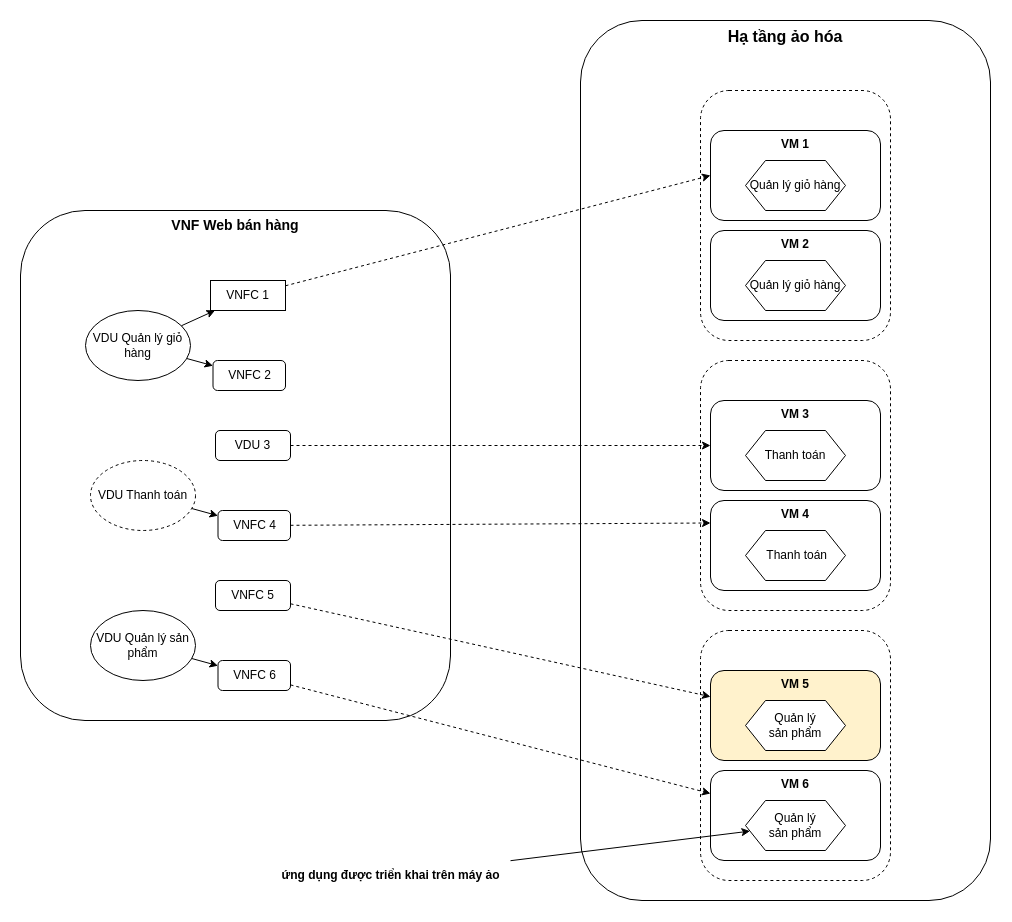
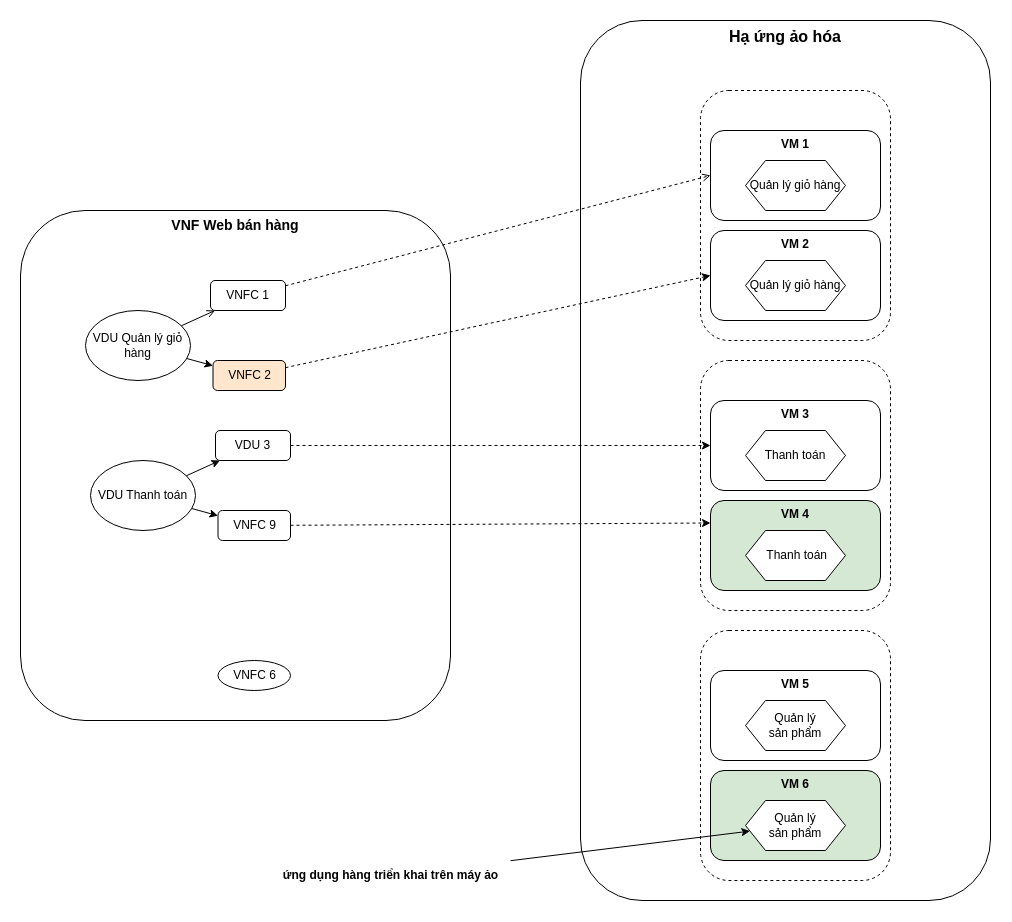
  <mxCell id="0" />
  <mxCell id="1" parent="0" />
  <mxCell id="2" value="VNF Web bán hàng" style="rounded=1;whiteSpace=wrap;html=1;verticalAlign=top;fontSize=14;fontStyle=1" vertex="1" parent="1"><mxGeometry x="20" y="210" width="430" height="510" as="geometry" /></mxCell>
- <mxCell id="3" value="Hạ tầng ảo hóa" style="rounded=1;whiteSpace=wrap;html=1;verticalAlign=top;fontSize=16;fontStyle=1" vertex="1" parent="1"><mxGeometry x="580" y="20" width="410" height="880" as="geometry" /></mxCell>
+ <mxCell id="3" value="Hạ ứng ảo hóa" style="rounded=1;whiteSpace=wrap;html=1;verticalAlign=top;fontSize=16;fontStyle=1" vertex="1" parent="1"><mxGeometry x="580" y="20" width="410" height="880" as="geometry" /></mxCell>
  <mxCell id="4" value="" style="rounded=1;whiteSpace=wrap;html=1;dashed=1;" vertex="1" parent="1"><mxGeometry x="700" y="630" width="190" height="250" as="geometry" /></mxCell>
  <mxCell id="5" value="" style="rounded=1;whiteSpace=wrap;html=1;dashed=1;" vertex="1" parent="1"><mxGeometry x="700" y="360" width="190" height="250" as="geometry" /></mxCell>
- <mxCell id="6" value="VM 4" style="rounded=1;whiteSpace=wrap;html=1;verticalAlign=top;fontStyle=1" vertex="1" parent="1"><mxGeometry x="710" y="500" width="170" height="90" as="geometry" /></mxCell>
+ <mxCell id="6" value="VM 4" style="rounded=1;whiteSpace=wrap;html=1;verticalAlign=top;fontStyle=1;fillColor=#d5e8d4;" vertex="1" parent="1"><mxGeometry x="710" y="500" width="170" height="90" as="geometry" /></mxCell>
  <mxCell id="7" value="&amp;nbsp;Thanh toán" style="shape=hexagon;perimeter=hexagonPerimeter2;whiteSpace=wrap;html=1;fixedSize=1;" vertex="1" parent="1"><mxGeometry x="745" y="530" width="100" height="50" as="geometry" /></mxCell>
  <mxCell id="8" value="VM 3" style="rounded=1;whiteSpace=wrap;html=1;verticalAlign=top;fontStyle=1" vertex="1" parent="1"><mxGeometry x="710" y="400" width="170" height="90" as="geometry" /></mxCell>
  <mxCell id="9" value="Thanh toán" style="shape=hexagon;perimeter=hexagonPerimeter2;whiteSpace=wrap;html=1;fixedSize=1;" vertex="1" parent="1"><mxGeometry x="745" y="430" width="100" height="50" as="geometry" /></mxCell>
- <mxCell id="10" value="VM 5" style="rounded=1;whiteSpace=wrap;html=1;verticalAlign=top;fontStyle=1;fillColor=#fff2cc;" vertex="1" parent="1"><mxGeometry x="710" y="670" width="170" height="90" as="geometry" /></mxCell>
+ <mxCell id="10" value="VM 5" style="rounded=1;whiteSpace=wrap;html=1;verticalAlign=top;fontStyle=1" vertex="1" parent="1"><mxGeometry x="710" y="670" width="170" height="90" as="geometry" /></mxCell>
  <mxCell id="11" value="Quản lý &lt;br&gt;sản phẩm" style="shape=hexagon;perimeter=hexagonPerimeter2;whiteSpace=wrap;html=1;fixedSize=1;" vertex="1" parent="1"><mxGeometry x="745" y="700" width="100" height="50" as="geometry" /></mxCell>
- <mxCell id="12" value="VM 6" style="rounded=1;whiteSpace=wrap;html=1;verticalAlign=top;fontStyle=1" vertex="1" parent="1"><mxGeometry x="710" y="770" width="170" height="90" as="geometry" /></mxCell>
+ <mxCell id="12" value="VM 6" style="rounded=1;whiteSpace=wrap;html=1;verticalAlign=top;fontStyle=1;fillColor=#d5e8d4;" vertex="1" parent="1"><mxGeometry x="710" y="770" width="170" height="90" as="geometry" /></mxCell>
  <mxCell id="13" value="Quản lý &lt;br&gt;sản phẩm" style="shape=hexagon;perimeter=hexagonPerimeter2;whiteSpace=wrap;html=1;fixedSize=1;" vertex="1" parent="1"><mxGeometry x="745" y="800" width="100" height="50" as="geometry" /></mxCell>
  <mxCell id="14" value="VDU Quản lý giỏ hàng" style="ellipse;whiteSpace=wrap;html=1;" vertex="1" parent="1"><mxGeometry x="85" y="310" width="105" height="70" as="geometry" /></mxCell>
- <mxCell id="15" value="" style="endArrow=classic;html=1;rounded=0;" edge="1" parent="1" source="14" target="18"><mxGeometry width="50" height="50" relative="1" as="geometry"><mxPoint x="494.5" y="630" as="sourcePoint" /><mxPoint x="194.5" y="530" as="targetPoint" /></mxGeometry></mxCell>
+ <mxCell id="15" value="" style="endArrow=open;html=1;rounded=0;" edge="1" parent="1" source="14" target="18"><mxGeometry width="50" height="50" relative="1" as="geometry"><mxPoint x="494.5" y="630" as="sourcePoint" /><mxPoint x="194.5" y="530" as="targetPoint" /></mxGeometry></mxCell>
  <mxCell id="16" value="" style="endArrow=classic;html=1;rounded=0;" edge="1" parent="1" source="17" target="13"><mxGeometry width="50" height="50" relative="1" as="geometry"><mxPoint x="1120" y="832" as="sourcePoint" /><mxPoint x="970" y="807.263" as="targetPoint" /></mxGeometry></mxCell>
- <mxCell id="17" value="ứng dụng được triển khai trên máy ảo" style="text;html=1;align=center;verticalAlign=middle;resizable=0;points=[];autosize=1;strokeColor=none;fillColor=none;fontStyle=1" vertex="1" parent="1"><mxGeometry x="270" y="860" width="240" height="30" as="geometry" /></mxCell>
- <mxCell id="18" value="VNFC 1" style="whiteSpace=wrap;html=1;rounded=0;" vertex="1" parent="1"><mxGeometry x="210" y="280" width="75" height="30" as="geometry" /></mxCell>
- <mxCell id="19" value="VNFC 2" style="rounded=1;whiteSpace=wrap;html=1;" vertex="1" parent="1"><mxGeometry x="212.5" y="360" width="72.5" height="30" as="geometry" /></mxCell>
+ <mxCell id="17" value="ứng dụng hàng triển khai trên máy ảo" style="text;html=1;align=center;verticalAlign=middle;resizable=0;points=[];autosize=1;strokeColor=none;fillColor=none;fontStyle=1" vertex="1" parent="1"><mxGeometry x="270" y="860" width="240" height="30" as="geometry" /></mxCell>
+ <mxCell id="18" value="VNFC 1" style="rounded=1;whiteSpace=wrap;html=1;" vertex="1" parent="1"><mxGeometry x="210" y="280" width="75" height="30" as="geometry" /></mxCell>
+ <mxCell id="19" value="VNFC 2" style="rounded=1;whiteSpace=wrap;html=1;fillColor=#ffe6cc;" vertex="1" parent="1"><mxGeometry x="212.5" y="360" width="72.5" height="30" as="geometry" /></mxCell>
  <mxCell id="20" value="" style="endArrow=classic;html=1;rounded=0;" edge="1" parent="1" source="14" target="19"><mxGeometry width="50" height="50" relative="1" as="geometry"><mxPoint x="216" y="347" as="sourcePoint" /><mxPoint x="236" y="380" as="targetPoint" /></mxGeometry></mxCell>
  <mxCell id="21" value="" style="rounded=1;whiteSpace=wrap;html=1;dashed=1;" vertex="1" parent="1"><mxGeometry x="700" y="90" width="190" height="250" as="geometry" /></mxCell>
  <mxCell id="22" value="VM 1" style="rounded=1;whiteSpace=wrap;html=1;verticalAlign=top;fontStyle=1" vertex="1" parent="1"><mxGeometry x="710" y="130" width="170" height="90" as="geometry" /></mxCell>
  <mxCell id="23" value="Quản lý giỏ hàng" style="shape=hexagon;perimeter=hexagonPerimeter2;whiteSpace=wrap;html=1;fixedSize=1;" vertex="1" parent="1"><mxGeometry x="745" y="160" width="100" height="50" as="geometry" /></mxCell>
  <mxCell id="24" value="VM 2" style="rounded=1;whiteSpace=wrap;html=1;verticalAlign=top;fontStyle=1" vertex="1" parent="1"><mxGeometry x="710" y="230" width="170" height="90" as="geometry" /></mxCell>
  <mxCell id="25" value="Quản lý giỏ hàng" style="shape=hexagon;perimeter=hexagonPerimeter2;whiteSpace=wrap;html=1;fixedSize=1;" vertex="1" parent="1"><mxGeometry x="745" y="260" width="100" height="50" as="geometry" /></mxCell>
- <mxCell id="26" value="VDU Thanh toán" style="ellipse;whiteSpace=wrap;html=1;dashed=1;" vertex="1" parent="1"><mxGeometry x="90" y="460" width="105" height="70" as="geometry" /></mxCell>
+ <mxCell id="26" value="VDU Thanh toán" style="ellipse;whiteSpace=wrap;html=1;" vertex="1" parent="1"><mxGeometry x="90" y="460" width="105" height="70" as="geometry" /></mxCell>
+ <mxCell id="27" value="" style="endArrow=classic;html=1;rounded=0;" edge="1" parent="1" source="26" target="28"><mxGeometry width="50" height="50" relative="1" as="geometry"><mxPoint x="499.5" y="780" as="sourcePoint" /><mxPoint x="199.5" y="680" as="targetPoint" /></mxGeometry></mxCell>
  <mxCell id="28" value="VDU 3" style="rounded=1;whiteSpace=wrap;html=1;" vertex="1" parent="1"><mxGeometry x="215" y="430" width="75" height="30" as="geometry" /></mxCell>
- <mxCell id="29" value="VNFC 4" style="rounded=1;whiteSpace=wrap;html=1;" vertex="1" parent="1"><mxGeometry x="217.5" y="510" width="72.5" height="30" as="geometry" /></mxCell>
+ <mxCell id="29" value="VNFC 9" style="rounded=1;whiteSpace=wrap;html=1;" vertex="1" parent="1"><mxGeometry x="217.5" y="510" width="72.5" height="30" as="geometry" /></mxCell>
  <mxCell id="30" value="" style="endArrow=classic;html=1;rounded=0;" edge="1" parent="1" source="26" target="29"><mxGeometry width="50" height="50" relative="1" as="geometry"><mxPoint x="221" y="497" as="sourcePoint" /><mxPoint x="241" y="530" as="targetPoint" /></mxGeometry></mxCell>
- <mxCell id="31" value="VDU Quản lý sản phẩm" style="ellipse;whiteSpace=wrap;html=1;" vertex="1" parent="1"><mxGeometry x="90" y="610" width="105" height="70" as="geometry" /></mxCell>
- <mxCell id="32" value="VNFC 5" style="rounded=1;whiteSpace=wrap;html=1;" vertex="1" parent="1"><mxGeometry x="215" y="580" width="75" height="30" as="geometry" /></mxCell>
- <mxCell id="33" value="VNFC 6" style="rounded=1;whiteSpace=wrap;html=1;" vertex="1" parent="1"><mxGeometry x="217.5" y="660" width="72.5" height="30" as="geometry" /></mxCell>
- <mxCell id="34" value="" style="endArrow=classic;html=1;rounded=0;" edge="1" parent="1" source="31" target="33"><mxGeometry width="50" height="50" relative="1" as="geometry"><mxPoint x="221" y="647" as="sourcePoint" /><mxPoint x="241" y="680" as="targetPoint" /></mxGeometry></mxCell>
- <mxCell id="35" value="" style="endArrow=classic;html=1;rounded=0;entryX=0;entryY=0.5;entryDx=0;entryDy=0;dashed=1;" edge="1" parent="1" source="18" target="22"><mxGeometry width="50" height="50" relative="1" as="geometry"><mxPoint x="410" y="440" as="sourcePoint" /><mxPoint x="460" y="390" as="targetPoint" /></mxGeometry></mxCell>
+ <mxCell id="33" value="VNFC 6" style="ellipse;whiteSpace=wrap;html=1;" vertex="1" parent="1"><mxGeometry x="217.5" y="660" width="72.5" height="30" as="geometry" /></mxCell>
+ <mxCell id="35" value="" style="endArrow=open;html=1;rounded=0;entryX=0;entryY=0.5;entryDx=0;entryDy=0;dashed=1;" edge="1" parent="1" source="18" target="22"><mxGeometry width="50" height="50" relative="1" as="geometry"><mxPoint x="410" y="440" as="sourcePoint" /><mxPoint x="460" y="390" as="targetPoint" /></mxGeometry></mxCell>
+ <mxCell id="36" value="" style="endArrow=classic;html=1;rounded=0;entryX=0;entryY=0.5;entryDx=0;entryDy=0;dashed=1;" edge="1" parent="1" source="19" target="24"><mxGeometry width="50" height="50" relative="1" as="geometry"><mxPoint x="295" y="298" as="sourcePoint" /><mxPoint x="940" y="185" as="targetPoint" /></mxGeometry></mxCell>
  <mxCell id="37" value="" style="endArrow=classic;html=1;rounded=0;dashed=1;" edge="1" parent="1" source="28" target="8"><mxGeometry width="50" height="50" relative="1" as="geometry"><mxPoint x="305" y="308" as="sourcePoint" /><mxPoint x="950" y="195" as="targetPoint" /></mxGeometry></mxCell>
  <mxCell id="38" value="" style="endArrow=classic;html=1;rounded=0;entryX=0;entryY=0.25;entryDx=0;entryDy=0;dashed=1;" edge="1" parent="1" source="29" target="6"><mxGeometry width="50" height="50" relative="1" as="geometry"><mxPoint x="300" y="455" as="sourcePoint" /><mxPoint x="940" y="455" as="targetPoint" /></mxGeometry></mxCell>
- <mxCell id="39" value="" style="endArrow=classic;html=1;rounded=0;dashed=1;" edge="1" parent="1" source="32" target="10"><mxGeometry width="50" height="50" relative="1" as="geometry"><mxPoint x="310" y="465" as="sourcePoint" /><mxPoint x="950" y="465" as="targetPoint" /></mxGeometry></mxCell>
- <mxCell id="40" value="" style="endArrow=classic;html=1;rounded=0;dashed=1;" edge="1" parent="1" source="33" target="12"><mxGeometry width="50" height="50" relative="1" as="geometry"><mxPoint x="320" y="475" as="sourcePoint" /><mxPoint x="960" y="475" as="targetPoint" /></mxGeometry></mxCell>
